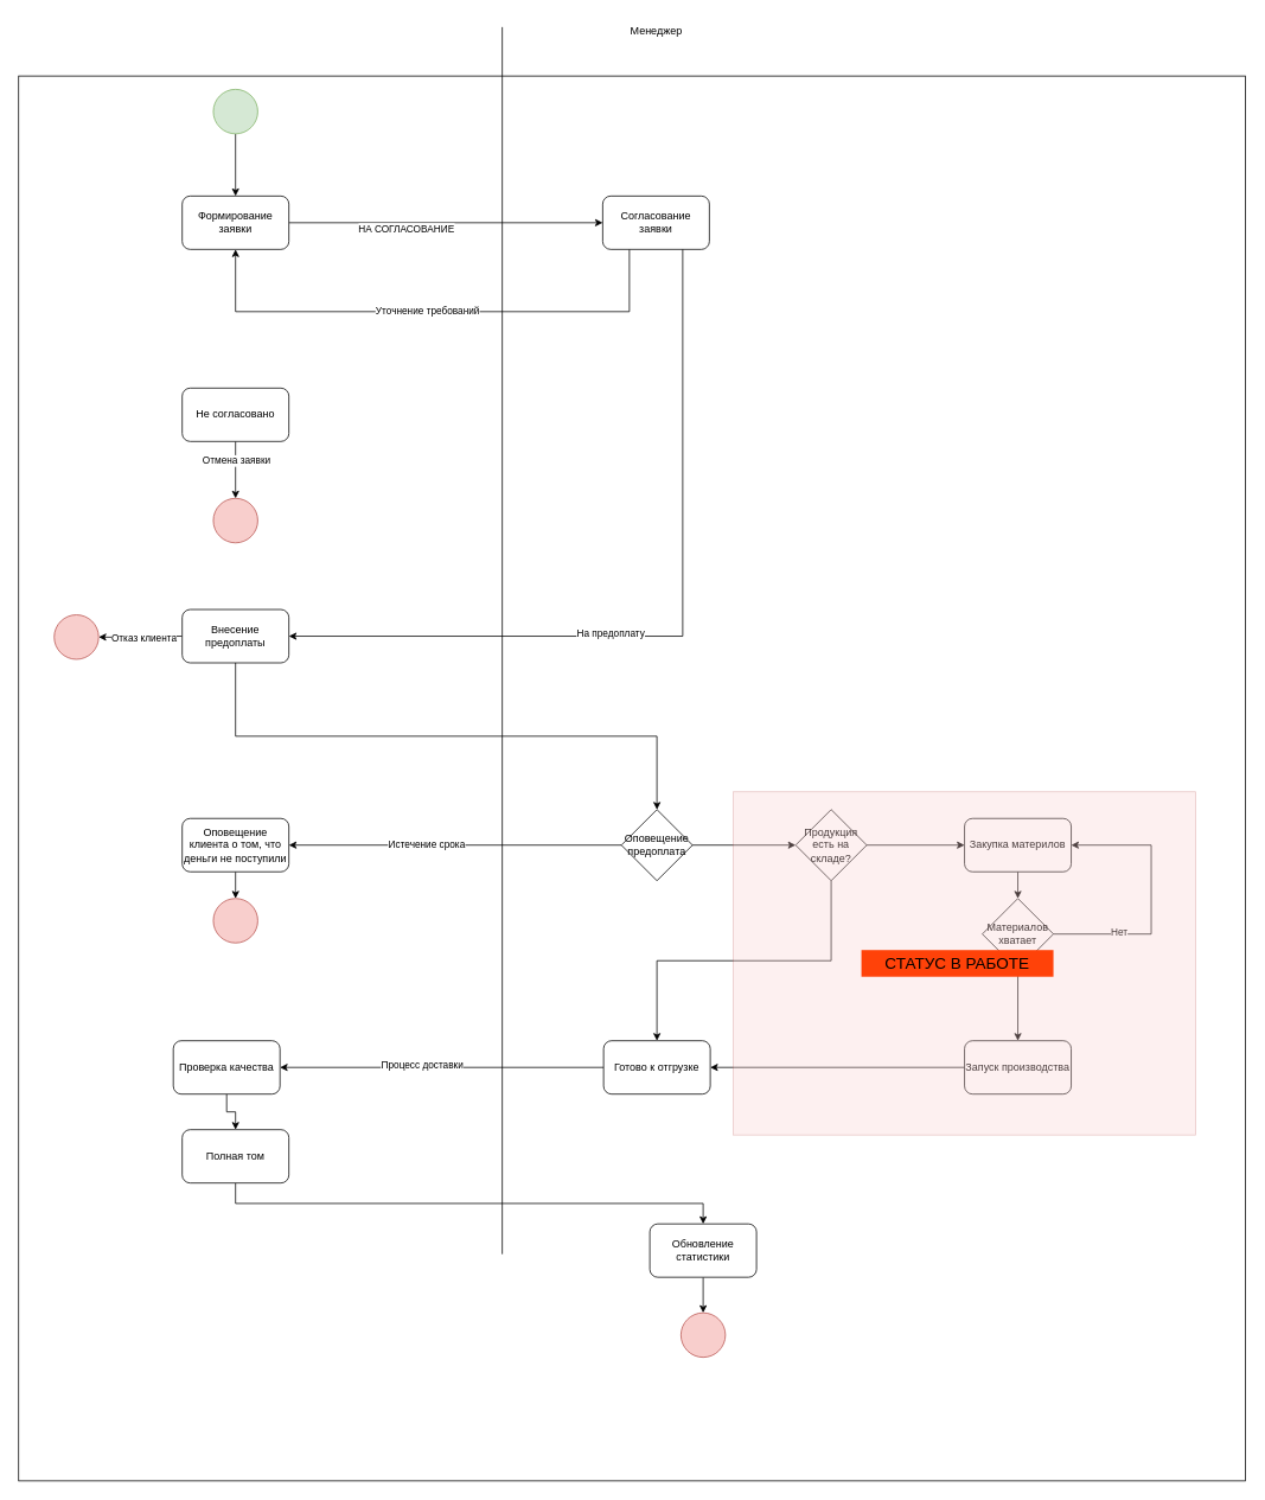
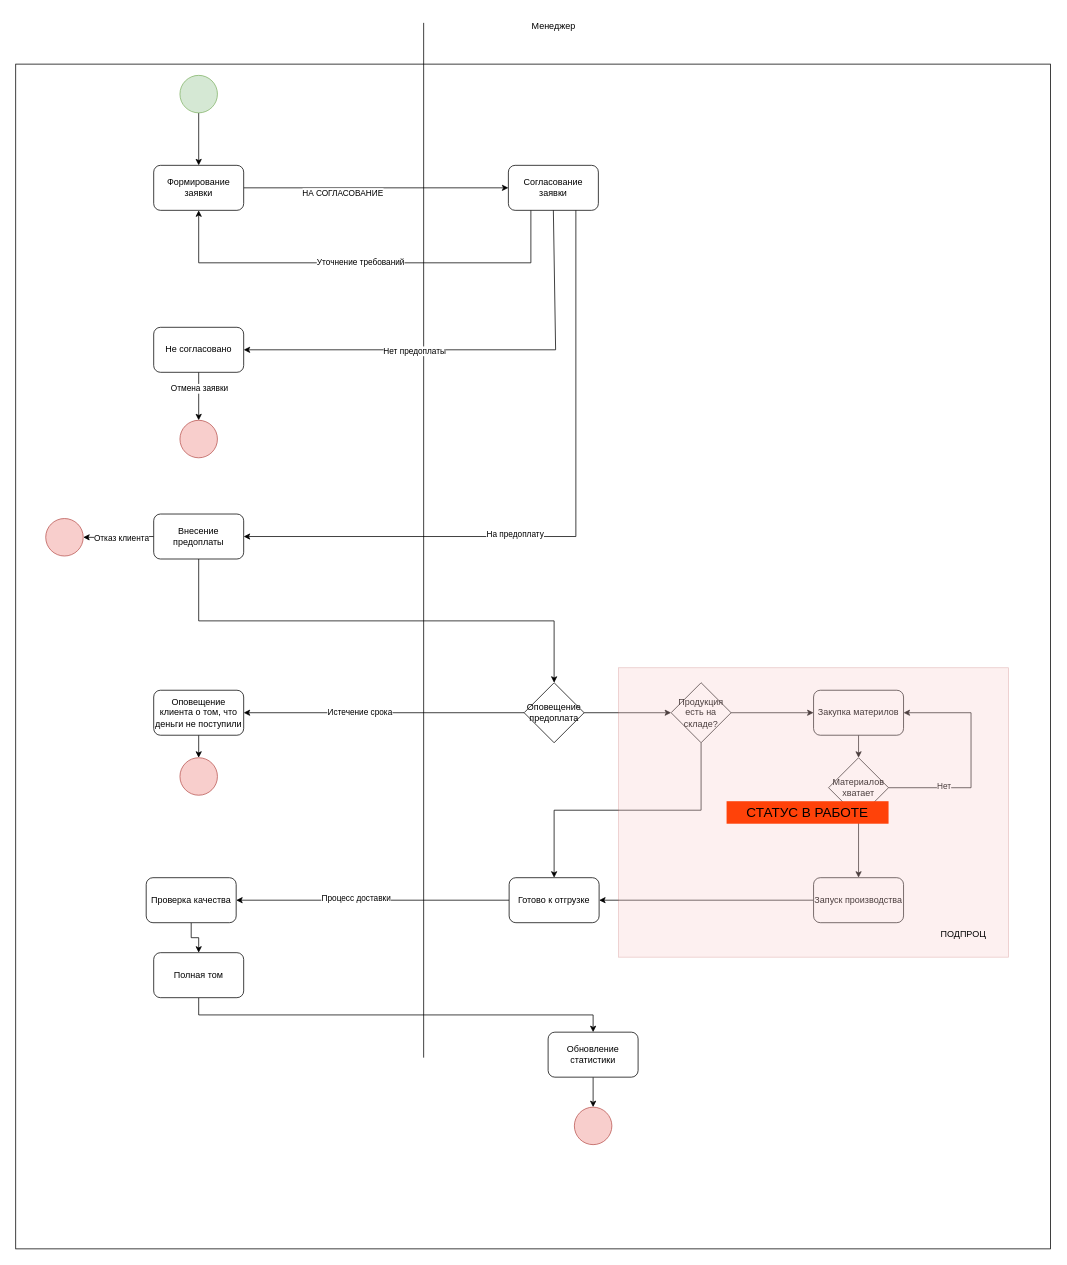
  <mxCell id="0" />
  <mxCell id="1" parent="0" />
  <mxCell id="2" value="" style="rounded=0;whiteSpace=wrap;html=1;fillColor=none;" vertex="1" parent="1"><mxGeometry x="20" y="85" width="1380" height="1580" as="geometry" /></mxCell>
  <mxCell id="3" style="edgeStyle=orthogonalEdgeStyle;rounded=0;orthogonalLoop=1;jettySize=auto;html=1;exitX=1;exitY=0.5;exitDx=0;exitDy=0;" edge="1" parent="1" source="5" target="10"><mxGeometry relative="1" as="geometry" /></mxCell>
  <mxCell id="4" value="НА СОГЛАСОВАНИЕ" style="edgeLabel;html=1;align=center;verticalAlign=middle;resizable=0;points=[];" vertex="1" connectable="0" parent="3"><mxGeometry x="-0.256" y="-6" relative="1" as="geometry"><mxPoint as="offset" /></mxGeometry></mxCell>
  <mxCell id="5" value="Формирование заявки" style="rounded=1;whiteSpace=wrap;html=1;" vertex="1" parent="1"><mxGeometry x="204" y="220" width="120" height="60" as="geometry" /></mxCell>
  <mxCell id="6" value="" style="endArrow=none;html=1;rounded=0;" edge="1" parent="1"><mxGeometry width="50" height="50" relative="1" as="geometry"><mxPoint x="564" y="1410" as="sourcePoint" /><mxPoint x="564" y="30" as="targetPoint" /></mxGeometry></mxCell>
  <mxCell id="7" value="Менеджер" style="text;html=1;align=center;verticalAlign=middle;resizable=0;points=[];autosize=1;strokeColor=none;fillColor=none;" vertex="1" parent="1"><mxGeometry x="697" y="20" width="80" height="30" as="geometry" /></mxCell>
  <mxCell id="8" style="edgeStyle=orthogonalEdgeStyle;rounded=0;orthogonalLoop=1;jettySize=auto;html=1;exitX=0.25;exitY=1;exitDx=0;exitDy=0;entryX=0.5;entryY=1;entryDx=0;entryDy=0;" edge="1" parent="1" source="10" target="5"><mxGeometry relative="1" as="geometry"><Array as="points"><mxPoint x="707" y="350" /><mxPoint x="264" y="350" /></Array></mxGeometry></mxCell>
  <mxCell id="9" value="Уточнение требований" style="edgeLabel;html=1;align=center;verticalAlign=middle;resizable=0;points=[];" vertex="1" connectable="0" parent="8"><mxGeometry x="0.023" y="-1" relative="1" as="geometry"><mxPoint as="offset" /></mxGeometry></mxCell>
  <mxCell id="10" value="Согласование заявки" style="rounded=1;whiteSpace=wrap;html=1;" vertex="1" parent="1"><mxGeometry x="677" y="220" width="120" height="60" as="geometry" /></mxCell>
  <mxCell id="11" style="edgeStyle=orthogonalEdgeStyle;rounded=0;orthogonalLoop=1;jettySize=auto;html=1;exitX=0.5;exitY=1;exitDx=0;exitDy=0;entryX=0.5;entryY=0;entryDx=0;entryDy=0;" edge="1" parent="1" source="13" target="26"><mxGeometry relative="1" as="geometry" /></mxCell>
  <mxCell id="12" value="Отмена заявки" style="edgeLabel;html=1;align=center;verticalAlign=middle;resizable=0;points=[];" vertex="1" connectable="0" parent="11"><mxGeometry x="-0.335" relative="1" as="geometry"><mxPoint as="offset" /></mxGeometry></mxCell>
  <mxCell id="13" value="Не согласовано" style="rounded=1;whiteSpace=wrap;html=1;" vertex="1" parent="1"><mxGeometry x="204" y="436" width="120" height="60" as="geometry" /></mxCell>
  <mxCell id="14" style="edgeStyle=orthogonalEdgeStyle;rounded=0;orthogonalLoop=1;jettySize=auto;html=1;entryX=1;entryY=0.5;entryDx=0;entryDy=0;" edge="1" parent="1" source="17" target="19"><mxGeometry relative="1" as="geometry" /></mxCell>
  <mxCell id="15" value="Истечение срока" style="edgeLabel;html=1;align=center;verticalAlign=middle;resizable=0;points=[];" vertex="1" connectable="0" parent="14"><mxGeometry x="0.179" y="-2" relative="1" as="geometry"><mxPoint as="offset" /></mxGeometry></mxCell>
  <mxCell id="16" style="edgeStyle=orthogonalEdgeStyle;rounded=0;orthogonalLoop=1;jettySize=auto;html=1;entryX=0;entryY=0.5;entryDx=0;entryDy=0;" edge="1" parent="1" source="17" target="22"><mxGeometry relative="1" as="geometry" /></mxCell>
  <mxCell id="17" value="Оповещение предоплата" style="rhombus;whiteSpace=wrap;html=1;" vertex="1" parent="1"><mxGeometry x="698" y="910" width="80" height="80" as="geometry" /></mxCell>
  <mxCell id="18" style="edgeStyle=orthogonalEdgeStyle;rounded=0;orthogonalLoop=1;jettySize=auto;html=1;exitX=0.5;exitY=1;exitDx=0;exitDy=0;entryX=0.5;entryY=0;entryDx=0;entryDy=0;" edge="1" parent="1" source="19" target="33"><mxGeometry relative="1" as="geometry" /></mxCell>
  <mxCell id="19" value="Оповещение клиента о том, что деньги не поступили" style="rounded=1;whiteSpace=wrap;html=1;" vertex="1" parent="1"><mxGeometry x="204" y="920" width="120" height="60" as="geometry" /></mxCell>
  <mxCell id="20" style="edgeStyle=orthogonalEdgeStyle;rounded=0;orthogonalLoop=1;jettySize=auto;html=1;exitX=0.5;exitY=1;exitDx=0;exitDy=0;" edge="1" parent="1" source="22" target="25"><mxGeometry relative="1" as="geometry" /></mxCell>
  <mxCell id="21" style="edgeStyle=orthogonalEdgeStyle;rounded=0;orthogonalLoop=1;jettySize=auto;html=1;exitX=1;exitY=0.5;exitDx=0;exitDy=0;entryX=0;entryY=0.5;entryDx=0;entryDy=0;" edge="1" parent="1" source="22" target="35"><mxGeometry relative="1" as="geometry" /></mxCell>
  <mxCell id="22" value="Продукция есть на складе?" style="rhombus;whiteSpace=wrap;html=1;" vertex="1" parent="1"><mxGeometry x="894" y="910" width="80" height="80" as="geometry" /></mxCell>
  <mxCell id="23" style="edgeStyle=orthogonalEdgeStyle;rounded=0;orthogonalLoop=1;jettySize=auto;html=1;entryX=1;entryY=0.5;entryDx=0;entryDy=0;" edge="1" parent="1" source="25" target="43"><mxGeometry relative="1" as="geometry" /></mxCell>
  <mxCell id="24" value="Процесс доставки" style="edgeLabel;html=1;align=center;verticalAlign=middle;resizable=0;points=[];" vertex="1" connectable="0" parent="23"><mxGeometry x="0.124" y="-4" relative="1" as="geometry"><mxPoint as="offset" /></mxGeometry></mxCell>
  <mxCell id="25" value="Готово к отгрузке" style="rounded=1;whiteSpace=wrap;html=1;" vertex="1" parent="1"><mxGeometry x="678" y="1170" width="120" height="60" as="geometry" /></mxCell>
  <mxCell id="26" value="" style="ellipse;whiteSpace=wrap;html=1;aspect=fixed;fillColor=#f8cecc;strokeColor=#b85450;" vertex="1" parent="1"><mxGeometry x="239" y="560" width="50" height="50" as="geometry" /></mxCell>
  <mxCell id="27" style="edgeStyle=orthogonalEdgeStyle;rounded=0;orthogonalLoop=1;jettySize=auto;html=1;exitX=0.5;exitY=1;exitDx=0;exitDy=0;" edge="1" parent="1" source="28" target="5"><mxGeometry relative="1" as="geometry" /></mxCell>
  <mxCell id="28" value="" style="ellipse;whiteSpace=wrap;html=1;aspect=fixed;fillColor=#d5e8d4;strokeColor=#82b366;" vertex="1" parent="1"><mxGeometry x="239" y="100" width="50" height="50" as="geometry" /></mxCell>
  <mxCell id="29" style="edgeStyle=orthogonalEdgeStyle;rounded=0;orthogonalLoop=1;jettySize=auto;html=1;exitX=0.5;exitY=1;exitDx=0;exitDy=0;entryX=0.5;entryY=0;entryDx=0;entryDy=0;" edge="1" parent="1" source="32" target="17"><mxGeometry relative="1" as="geometry" /></mxCell>
  <mxCell id="30" style="edgeStyle=orthogonalEdgeStyle;rounded=0;orthogonalLoop=1;jettySize=auto;html=1;exitX=0;exitY=0.5;exitDx=0;exitDy=0;" edge="1" parent="1" source="32"><mxGeometry relative="1" as="geometry"><mxPoint x="110" y="716" as="targetPoint" /></mxGeometry></mxCell>
  <mxCell id="31" value="Отказ клиента" style="edgeLabel;html=1;align=center;verticalAlign=middle;resizable=0;points=[];" vertex="1" connectable="0" parent="30"><mxGeometry x="0.282" y="2" relative="1" as="geometry"><mxPoint x="16" y="-2" as="offset" /></mxGeometry></mxCell>
  <mxCell id="32" value="Внесение предоплаты" style="rounded=1;whiteSpace=wrap;html=1;" vertex="1" parent="1"><mxGeometry x="204" y="685" width="120" height="60" as="geometry" /></mxCell>
  <mxCell id="33" value="" style="ellipse;whiteSpace=wrap;html=1;aspect=fixed;fillColor=#f8cecc;strokeColor=#b85450;" vertex="1" parent="1"><mxGeometry x="239" y="1010" width="50" height="50" as="geometry" /></mxCell>
  <mxCell id="34" style="edgeStyle=orthogonalEdgeStyle;rounded=0;orthogonalLoop=1;jettySize=auto;html=1;exitX=0.5;exitY=1;exitDx=0;exitDy=0;entryX=0.5;entryY=0;entryDx=0;entryDy=0;" edge="1" parent="1" source="35" target="41"><mxGeometry relative="1" as="geometry" /></mxCell>
  <mxCell id="35" value="Закупка материлов" style="rounded=1;whiteSpace=wrap;html=1;" vertex="1" parent="1"><mxGeometry x="1084" y="920" width="120" height="60" as="geometry" /></mxCell>
  <mxCell id="36" style="edgeStyle=orthogonalEdgeStyle;rounded=0;orthogonalLoop=1;jettySize=auto;html=1;entryX=1;entryY=0.5;entryDx=0;entryDy=0;" edge="1" parent="1" source="37" target="25"><mxGeometry relative="1" as="geometry" /></mxCell>
  <mxCell id="37" value="Запуск производства" style="rounded=1;whiteSpace=wrap;html=1;" vertex="1" parent="1"><mxGeometry x="1084" y="1170" width="120" height="60" as="geometry" /></mxCell>
  <mxCell id="38" style="edgeStyle=orthogonalEdgeStyle;rounded=0;orthogonalLoop=1;jettySize=auto;html=1;exitX=0.5;exitY=1;exitDx=0;exitDy=0;entryX=0.5;entryY=0;entryDx=0;entryDy=0;" edge="1" parent="1" source="41" target="37"><mxGeometry relative="1" as="geometry" /></mxCell>
  <mxCell id="39" style="edgeStyle=orthogonalEdgeStyle;rounded=0;orthogonalLoop=1;jettySize=auto;html=1;entryX=1;entryY=0.5;entryDx=0;entryDy=0;" edge="1" parent="1" source="41" target="35"><mxGeometry relative="1" as="geometry"><Array as="points"><mxPoint x="1294" y="1050" /><mxPoint x="1294" y="950" /></Array></mxGeometry></mxCell>
  <mxCell id="40" value="Нет" style="edgeLabel;html=1;align=center;verticalAlign=middle;resizable=0;points=[];" vertex="1" connectable="0" parent="39"><mxGeometry x="-0.513" y="3" relative="1" as="geometry"><mxPoint as="offset" /></mxGeometry></mxCell>
  <mxCell id="41" value="Материалов хватает" style="rhombus;whiteSpace=wrap;html=1;" vertex="1" parent="1"><mxGeometry x="1104" y="1010" width="80" height="80" as="geometry" /></mxCell>
  <mxCell id="42" style="edgeStyle=orthogonalEdgeStyle;rounded=0;orthogonalLoop=1;jettySize=auto;html=1;exitX=0.5;exitY=1;exitDx=0;exitDy=0;entryX=0.5;entryY=0;entryDx=0;entryDy=0;" edge="1" parent="1" source="43" target="45"><mxGeometry relative="1" as="geometry" /></mxCell>
  <mxCell id="43" value="Проверка качества" style="rounded=1;whiteSpace=wrap;html=1;" vertex="1" parent="1"><mxGeometry x="194" y="1170" width="120" height="60" as="geometry" /></mxCell>
  <mxCell id="44" style="edgeStyle=orthogonalEdgeStyle;rounded=0;orthogonalLoop=1;jettySize=auto;html=1;exitX=0.5;exitY=1;exitDx=0;exitDy=0;entryX=0.5;entryY=0;entryDx=0;entryDy=0;" edge="1" parent="1" source="45" target="47"><mxGeometry relative="1" as="geometry" /></mxCell>
  <mxCell id="45" value="Полная том" style="rounded=1;whiteSpace=wrap;html=1;" vertex="1" parent="1"><mxGeometry x="204" y="1270" width="120" height="60" as="geometry" /></mxCell>
  <mxCell id="46" style="edgeStyle=orthogonalEdgeStyle;rounded=0;orthogonalLoop=1;jettySize=auto;html=1;exitX=0.5;exitY=1;exitDx=0;exitDy=0;entryX=0.5;entryY=0;entryDx=0;entryDy=0;" edge="1" parent="1" source="47" target="48"><mxGeometry relative="1" as="geometry" /></mxCell>
  <mxCell id="47" value="Обновление статистики" style="rounded=1;whiteSpace=wrap;html=1;" vertex="1" parent="1"><mxGeometry x="730" y="1376" width="120" height="60" as="geometry" /></mxCell>
  <mxCell id="48" value="" style="ellipse;whiteSpace=wrap;html=1;aspect=fixed;fillColor=#f8cecc;strokeColor=#b85450;" vertex="1" parent="1"><mxGeometry x="765" y="1476" width="50" height="50" as="geometry" /></mxCell>
  <mxCell id="49" value="" style="rounded=0;whiteSpace=wrap;html=1;fillColor=#f8cecc;strokeColor=#b85450;opacity=30;" vertex="1" parent="1"><mxGeometry x="824" y="890" width="520" height="386" as="geometry" /></mxCell>
+ <mxCell id="50" value="ПОДПРОЦ" style="text;html=1;align=center;verticalAlign=middle;whiteSpace=wrap;rounded=0;" vertex="1" parent="1"><mxGeometry x="1254" y="1230" width="60" height="30" as="geometry" /></mxCell>
+ <mxCell id="51" value="" style="endArrow=classic;html=1;rounded=0;exitX=0.5;exitY=1;exitDx=0;exitDy=0;entryX=1;entryY=0.5;entryDx=0;entryDy=0;" edge="1" parent="1" source="10" target="13"><mxGeometry width="50" height="50" relative="1" as="geometry"><mxPoint x="709" y="446" as="sourcePoint" /><mxPoint x="720" y="536" as="targetPoint" /><Array as="points"><mxPoint x="740" y="466" /></Array></mxGeometry></mxCell>
+ <mxCell id="52" value="Нет предоплаты" style="edgeLabel;html=1;align=center;verticalAlign=middle;resizable=0;points=[];" vertex="1" connectable="0" parent="51"><mxGeometry x="0.248" y="1" relative="1" as="geometry"><mxPoint x="1" as="offset" /></mxGeometry></mxCell>
  <mxCell id="53" value="" style="endArrow=classic;html=1;rounded=0;exitX=0.75;exitY=1;exitDx=0;exitDy=0;entryX=1;entryY=0.5;entryDx=0;entryDy=0;" edge="1" parent="1" source="10" target="32"><mxGeometry width="50" height="50" relative="1" as="geometry"><mxPoint x="737" y="446" as="sourcePoint" /><mxPoint x="720" y="646" as="targetPoint" /><Array as="points"><mxPoint x="767" y="715" /></Array></mxGeometry></mxCell>
  <mxCell id="54" value="На предоплату" style="edgeLabel;html=1;align=center;verticalAlign=middle;resizable=0;points=[];" vertex="1" connectable="0" parent="53"><mxGeometry x="0.178" y="-4" relative="1" as="geometry"><mxPoint as="offset" /></mxGeometry></mxCell>
  <mxCell id="55" value="" style="ellipse;whiteSpace=wrap;html=1;aspect=fixed;fillColor=#f8cecc;strokeColor=#b85450;" vertex="1" parent="1"><mxGeometry x="60" y="691" width="50" height="50" as="geometry" /></mxCell>
  <mxCell id="56" value="&lt;font style=&quot;font-size: 18px;&quot;&gt;СТАТУС В РАБОТЕ&lt;/font&gt;" style="text;html=1;align=center;verticalAlign=middle;whiteSpace=wrap;rounded=0;fillColor=#FF4209;" vertex="1" parent="1"><mxGeometry x="968" y="1068" width="216" height="30" as="geometry" /></mxCell>
